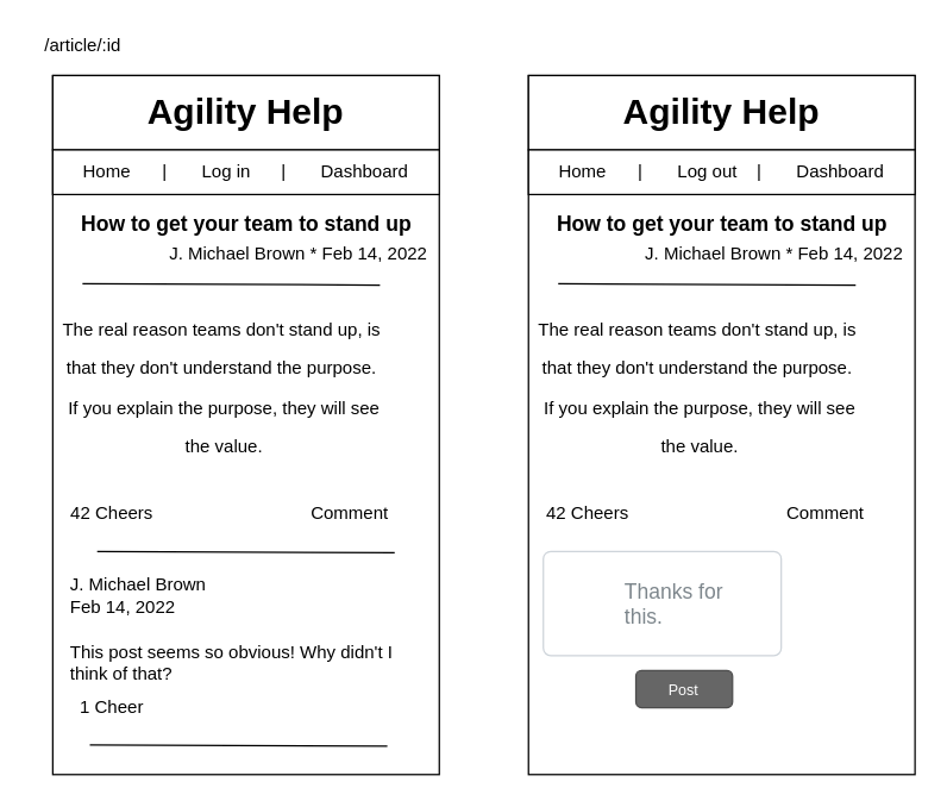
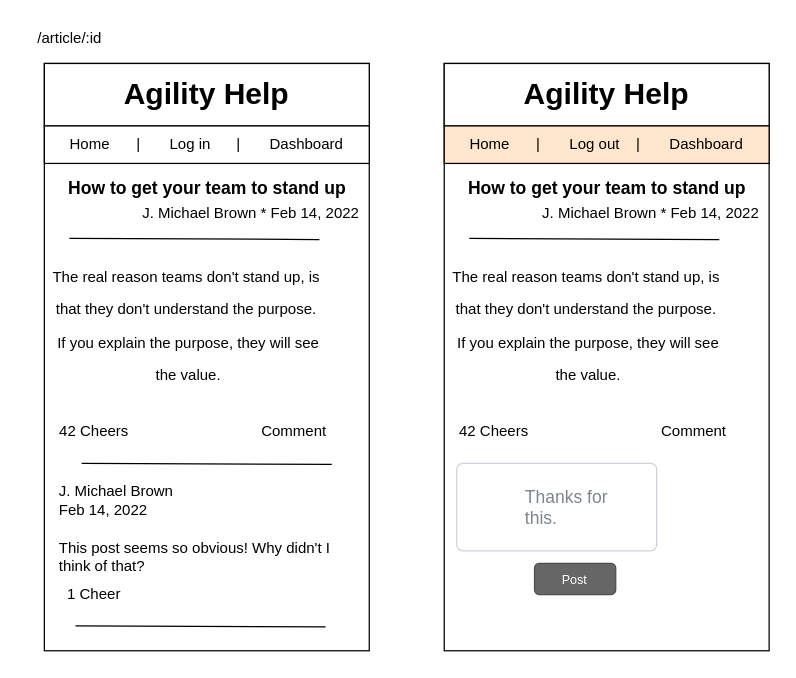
  <mxCell id="0" />
  <mxCell id="1" parent="0" />
  <mxCell id="2" value="" style="rounded=0;whiteSpace=wrap;html=1;" parent="1" vertex="1"><mxGeometry x="35" y="50" width="260" height="470" as="geometry" /></mxCell>
  <mxCell id="3" value="&lt;h1&gt;Agility Help&lt;/h1&gt;" style="rounded=0;whiteSpace=wrap;html=1;" parent="1" vertex="1"><mxGeometry x="35" y="50" width="260" height="50" as="geometry" /></mxCell>
  <mxCell id="4" value="&lt;h3&gt;How to get your team to stand up&lt;/h3&gt;" style="text;html=1;resizable=0;autosize=1;align=center;verticalAlign=middle;points=[];fillColor=none;strokeColor=none;rounded=0;" parent="1" vertex="1"><mxGeometry x="45" y="125" width="240" height="50" as="geometry" /></mxCell>
  <mxCell id="5" value="J. Michael Brown * Feb 14, 2022" style="text;html=1;resizable=0;autosize=1;align=center;verticalAlign=middle;points=[];fillColor=none;strokeColor=none;rounded=0;" parent="1" vertex="1"><mxGeometry x="105" y="160" width="190" height="20" as="geometry" /></mxCell>
  <mxCell id="6" value="&lt;p&gt;The real reason teams don't stand up, is&amp;nbsp;&lt;/p&gt;&lt;p&gt;that they don't understand the purpose.&amp;nbsp;&lt;/p&gt;&lt;p&gt;If you explain the purpose, they will see&lt;/p&gt;&lt;p&gt;the value.&lt;/p&gt;" style="text;html=1;resizable=0;autosize=1;align=center;verticalAlign=middle;points=[];fillColor=none;strokeColor=none;rounded=0;" parent="1" vertex="1"><mxGeometry x="35" y="200" width="230" height="120" as="geometry" /></mxCell>
  <mxCell id="7" value="" style="endArrow=none;html=1;entryX=0.957;entryY=-0.076;entryDx=0;entryDy=0;entryPerimeter=0;" parent="1" target="6" edge="1"><mxGeometry width="50" height="50" relative="1" as="geometry"><mxPoint x="55" y="190" as="sourcePoint" /><mxPoint x="195" y="190" as="targetPoint" /></mxGeometry></mxCell>
  <mxCell id="8" value="&lt;p&gt;Home&lt;span style=&quot;white-space: pre&quot;&gt;&#09;&lt;/span&gt;|&lt;span style=&quot;white-space: pre&quot;&gt;&#09;&lt;/span&gt;Log in&lt;span style=&quot;white-space: pre&quot;&gt;&#09;&lt;/span&gt;|&lt;span style=&quot;white-space: pre&quot;&gt;&#09;&lt;/span&gt;Dashboard&lt;/p&gt;" style="rounded=0;whiteSpace=wrap;html=1;" parent="1" vertex="1"><mxGeometry x="35" y="100" width="260" height="30" as="geometry" /></mxCell>
  <mxCell id="9" value="42 Cheers" style="text;html=1;strokeColor=none;fillColor=none;align=center;verticalAlign=middle;whiteSpace=wrap;rounded=0;" vertex="1" parent="1"><mxGeometry x="45" y="330" width="60" height="30" as="geometry" /></mxCell>
  <mxCell id="10" value="" style="endArrow=none;html=1;entryX=0.957;entryY=-0.076;entryDx=0;entryDy=0;entryPerimeter=0;" edge="1" parent="1"><mxGeometry width="50" height="50" relative="1" as="geometry"><mxPoint x="64.89" y="370" as="sourcePoint" /><mxPoint x="265" y="370.88" as="targetPoint" /></mxGeometry></mxCell>
  <mxCell id="11" value="J. Michael Brown&lt;br&gt;Feb 14, 2022" style="text;html=1;resizable=0;autosize=1;align=left;verticalAlign=middle;points=[];fillColor=none;strokeColor=none;rounded=0;" vertex="1" parent="1"><mxGeometry x="45" y="385" width="110" height="30" as="geometry" /></mxCell>
  <mxCell id="12" value="This post seems so obvious! Why didn't I&lt;br&gt;think of that?" style="text;html=1;resizable=0;autosize=1;align=left;verticalAlign=middle;points=[];fillColor=none;strokeColor=none;rounded=0;" vertex="1" parent="1"><mxGeometry x="45" y="430" width="230" height="30" as="geometry" /></mxCell>
  <mxCell id="13" value="1 Cheer" style="text;html=1;strokeColor=none;fillColor=none;align=center;verticalAlign=middle;whiteSpace=wrap;rounded=0;" vertex="1" parent="1"><mxGeometry x="45" y="460" width="60" height="30" as="geometry" /></mxCell>
  <mxCell id="14" value="" style="endArrow=none;html=1;entryX=0.957;entryY=-0.076;entryDx=0;entryDy=0;entryPerimeter=0;" edge="1" parent="1"><mxGeometry width="50" height="50" relative="1" as="geometry"><mxPoint x="59.95" y="500" as="sourcePoint" /><mxPoint x="260.06" y="500.88" as="targetPoint" /></mxGeometry></mxCell>
  <mxCell id="15" value="Comment" style="text;html=1;strokeColor=none;fillColor=none;align=center;verticalAlign=middle;whiteSpace=wrap;rounded=0;" vertex="1" parent="1"><mxGeometry x="205" y="330" width="60" height="30" as="geometry" /></mxCell>
  <mxCell id="16" value="" style="rounded=0;whiteSpace=wrap;html=1;" vertex="1" parent="1"><mxGeometry x="355" y="50" width="260" height="470" as="geometry" /></mxCell>
  <mxCell id="17" value="&lt;h1&gt;Agility Help&lt;/h1&gt;" style="rounded=0;whiteSpace=wrap;html=1;" vertex="1" parent="1"><mxGeometry x="355" y="50" width="260" height="50" as="geometry" /></mxCell>
  <mxCell id="18" value="&lt;h3&gt;How to get your team to stand up&lt;/h3&gt;" style="text;html=1;resizable=0;autosize=1;align=center;verticalAlign=middle;points=[];fillColor=none;strokeColor=none;rounded=0;" vertex="1" parent="1"><mxGeometry x="365" y="125" width="240" height="50" as="geometry" /></mxCell>
  <mxCell id="19" value="J. Michael Brown * Feb 14, 2022" style="text;html=1;resizable=0;autosize=1;align=center;verticalAlign=middle;points=[];fillColor=none;strokeColor=none;rounded=0;" vertex="1" parent="1"><mxGeometry x="425" y="160" width="190" height="20" as="geometry" /></mxCell>
  <mxCell id="20" value="&lt;p&gt;The real reason teams don't stand up, is&amp;nbsp;&lt;/p&gt;&lt;p&gt;that they don't understand the purpose.&amp;nbsp;&lt;/p&gt;&lt;p&gt;If you explain the purpose, they will see&lt;/p&gt;&lt;p&gt;the value.&lt;/p&gt;" style="text;html=1;resizable=0;autosize=1;align=center;verticalAlign=middle;points=[];fillColor=none;strokeColor=none;rounded=0;" vertex="1" parent="1"><mxGeometry x="355" y="200" width="230" height="120" as="geometry" /></mxCell>
  <mxCell id="21" value="" style="endArrow=none;html=1;entryX=0.957;entryY=-0.076;entryDx=0;entryDy=0;entryPerimeter=0;" edge="1" parent="1" target="20"><mxGeometry width="50" height="50" relative="1" as="geometry"><mxPoint x="375" y="190" as="sourcePoint" /><mxPoint x="515" y="190" as="targetPoint" /></mxGeometry></mxCell>
- <mxCell id="22" value="&lt;p&gt;Home&lt;span style=&quot;white-space: pre&quot;&gt;&#09;&lt;/span&gt;|&lt;span style=&quot;white-space: pre&quot;&gt;&#09;&lt;/span&gt;Log out&lt;span style=&quot;white-space: pre&quot;&gt;&#09;&lt;/span&gt;|&lt;span style=&quot;white-space: pre&quot;&gt;&#09;&lt;/span&gt;Dashboard&lt;/p&gt;" style="rounded=0;whiteSpace=wrap;html=1;" vertex="1" parent="1"><mxGeometry x="355" y="100" width="260" height="30" as="geometry" /></mxCell>
+ <mxCell id="22" value="&lt;p&gt;Home&lt;span style=&quot;white-space: pre&quot;&gt;&#09;&lt;/span&gt;|&lt;span style=&quot;white-space: pre&quot;&gt;&#09;&lt;/span&gt;Log out&lt;span style=&quot;white-space: pre&quot;&gt;&#09;&lt;/span&gt;|&lt;span style=&quot;white-space: pre&quot;&gt;&#09;&lt;/span&gt;Dashboard&lt;/p&gt;" style="rounded=0;whiteSpace=wrap;html=1;fillColor=#ffe6cc;" vertex="1" parent="1"><mxGeometry x="355" y="100" width="260" height="30" as="geometry" /></mxCell>
  <mxCell id="23" value="42 Cheers" style="text;html=1;strokeColor=none;fillColor=none;align=center;verticalAlign=middle;whiteSpace=wrap;rounded=0;" vertex="1" parent="1"><mxGeometry x="365" y="330" width="60" height="30" as="geometry" /></mxCell>
  <mxCell id="24" value="Comment" style="text;html=1;strokeColor=none;fillColor=none;align=center;verticalAlign=middle;whiteSpace=wrap;rounded=0;" vertex="1" parent="1"><mxGeometry x="525" y="330" width="60" height="30" as="geometry" /></mxCell>
  <mxCell id="25" value="Thanks for this." style="html=1;shadow=0;dashed=0;shape=mxgraph.bootstrap.rrect;rSize=5;strokeColor=#CED4DA;html=1;whiteSpace=wrap;fillColor=#FFFFFF;fontColor=#7D868C;align=left;spacing=15;spacingLeft=40;fontSize=14;" vertex="1" parent="1"><mxGeometry x="365" y="370" width="160" height="70" as="geometry" /></mxCell>
  <mxCell id="26" value="Post" style="rounded=1;html=1;shadow=0;dashed=0;whiteSpace=wrap;fontSize=10;fillColor=#666666;align=center;strokeColor=#4D4D4D;fontColor=#ffffff;" vertex="1" parent="1"><mxGeometry x="427.25" y="450" width="65" height="25" as="geometry" /></mxCell>
  <mxCell id="27" value="/article/:id" style="text;html=1;resizable=0;autosize=1;align=center;verticalAlign=middle;points=[];fillColor=none;strokeColor=none;rounded=0;" vertex="1" parent="1"><mxGeometry x="20" y="20" width="70" height="20" as="geometry" /></mxCell>
